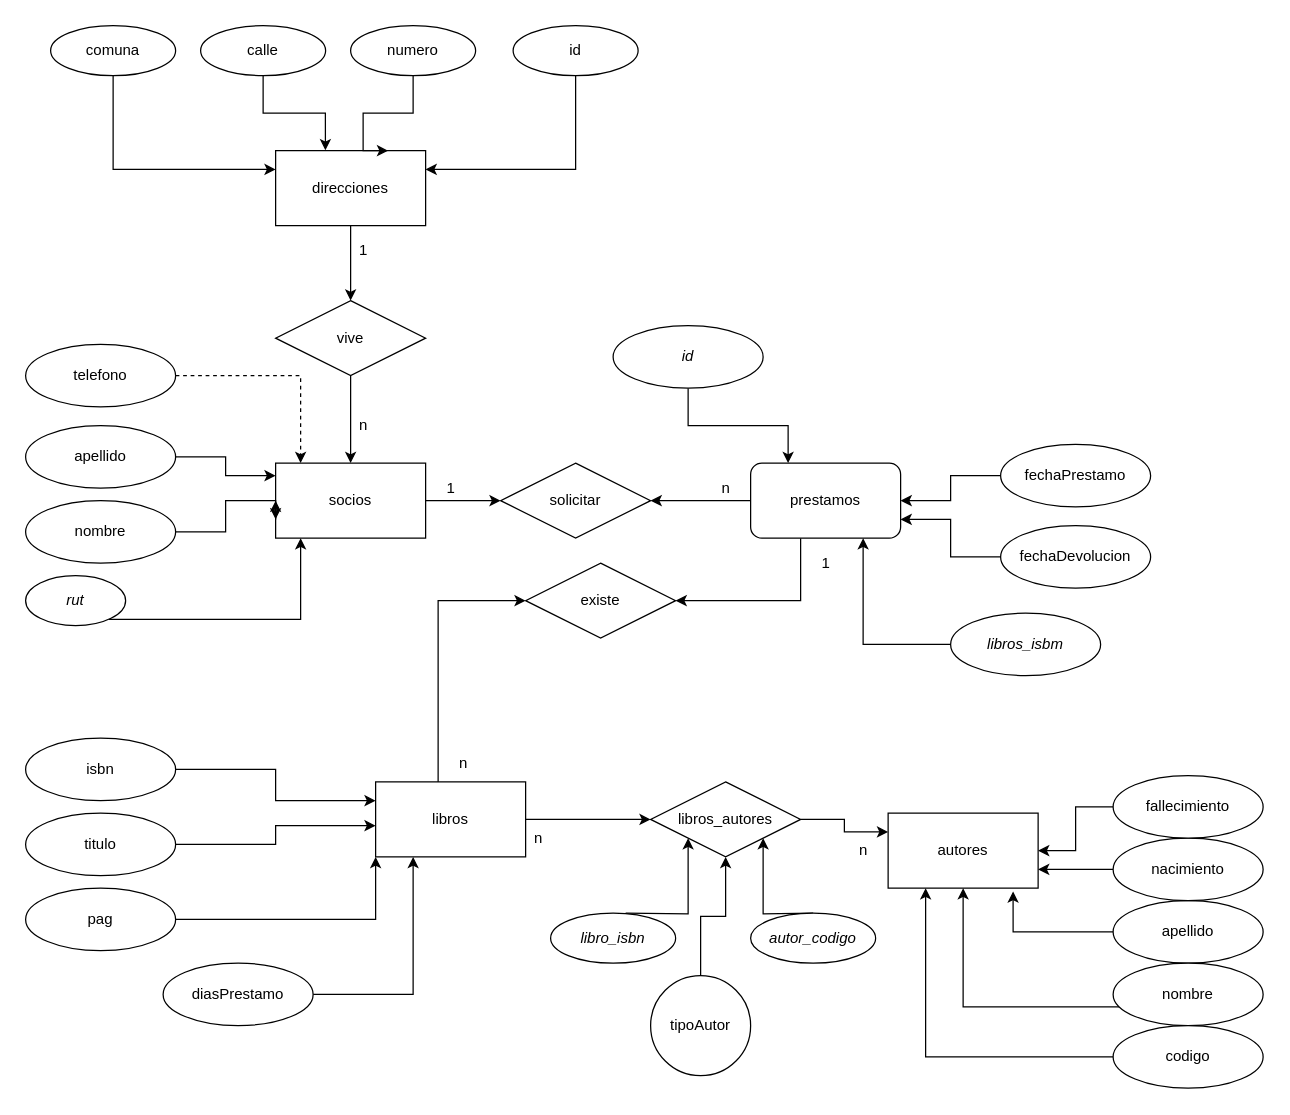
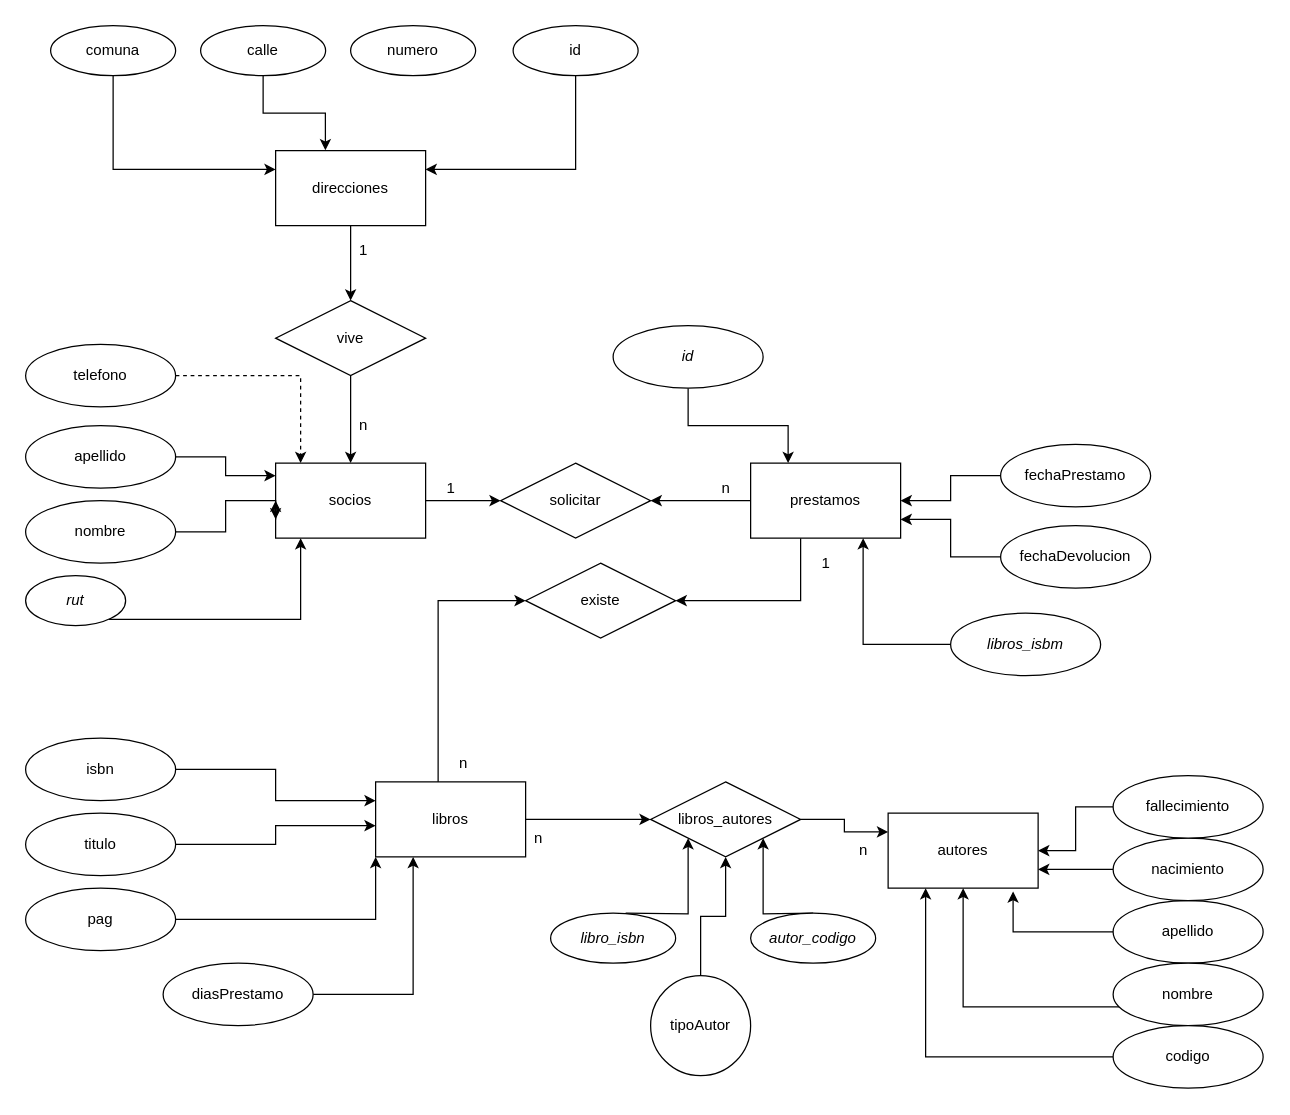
  <mxCell id="0" />
  <mxCell id="1" parent="0" />
  <mxCell id="2" style="edgeStyle=orthogonalEdgeStyle;rounded=0;orthogonalLoop=1;jettySize=auto;html=1;" parent="1" source="4" target="44" edge="1"><mxGeometry relative="1" as="geometry" /></mxCell>
  <mxCell id="3" style="edgeStyle=orthogonalEdgeStyle;rounded=0;orthogonalLoop=1;jettySize=auto;html=1;entryX=0;entryY=0.5;entryDx=0;entryDy=0;" parent="1" source="4" target="50" edge="1"><mxGeometry relative="1" as="geometry"><Array as="points"><mxPoint x="350" y="480" /></Array></mxGeometry></mxCell>
  <mxCell id="4" value="libros&lt;br&gt;" style="rounded=0;whiteSpace=wrap;html=1;" parent="1" vertex="1"><mxGeometry x="300" y="625" width="120" height="60" as="geometry" /></mxCell>
  <mxCell id="5" style="edgeStyle=orthogonalEdgeStyle;rounded=0;orthogonalLoop=1;jettySize=auto;html=1;entryX=1;entryY=0.5;entryDx=0;entryDy=0;" parent="1" source="7" target="47" edge="1"><mxGeometry relative="1" as="geometry" /></mxCell>
  <mxCell id="6" style="edgeStyle=orthogonalEdgeStyle;rounded=0;orthogonalLoop=1;jettySize=auto;html=1;entryX=1;entryY=0.5;entryDx=0;entryDy=0;" parent="1" source="7" target="50" edge="1"><mxGeometry relative="1" as="geometry"><Array as="points"><mxPoint x="640" y="480" /></Array></mxGeometry></mxCell>
- <mxCell id="7" value="prestamos&lt;br&gt;" style="whiteSpace=wrap;html=1;rounded=1;" parent="1" vertex="1"><mxGeometry x="600" y="370" width="120" height="60" as="geometry" /></mxCell>
+ <mxCell id="7" value="prestamos&lt;br&gt;" style="rounded=0;whiteSpace=wrap;html=1;" parent="1" vertex="1"><mxGeometry x="600" y="370" width="120" height="60" as="geometry" /></mxCell>
  <mxCell id="8" value="" style="edgeStyle=orthogonalEdgeStyle;rounded=0;orthogonalLoop=1;jettySize=auto;html=1;" parent="1" source="9" target="47" edge="1"><mxGeometry relative="1" as="geometry"><mxPoint x="380.118" y="390.059" as="targetPoint" /></mxGeometry></mxCell>
  <mxCell id="9" value="socios&lt;br&gt;" style="rounded=0;whiteSpace=wrap;html=1;" parent="1" vertex="1"><mxGeometry x="220" y="370" width="120" height="60" as="geometry" /></mxCell>
  <mxCell id="10" style="edgeStyle=orthogonalEdgeStyle;rounded=0;orthogonalLoop=1;jettySize=auto;html=1;entryX=0;entryY=0.75;entryDx=0;entryDy=0;" parent="1" source="11" target="9" edge="1"><mxGeometry relative="1" as="geometry"><Array as="points"><mxPoint x="180" y="425" /><mxPoint x="180" y="400" /><mxPoint x="220" y="400" /></Array></mxGeometry></mxCell>
  <mxCell id="11" value="nombre" style="ellipse;whiteSpace=wrap;html=1;" parent="1" vertex="1"><mxGeometry x="20" y="400" width="120" height="50" as="geometry" /></mxCell>
  <mxCell id="12" style="edgeStyle=orthogonalEdgeStyle;rounded=0;orthogonalLoop=1;jettySize=auto;html=1;" parent="1" source="13" target="9" edge="1"><mxGeometry relative="1" as="geometry"><Array as="points"><mxPoint x="240" y="495" /></Array></mxGeometry></mxCell>
  <mxCell id="13" value="&lt;i&gt;rut&lt;/i&gt;" style="ellipse;whiteSpace=wrap;html=1;" parent="1" vertex="1"><mxGeometry x="20" y="460" width="80" height="40" as="geometry" /></mxCell>
  <mxCell id="14" style="edgeStyle=orthogonalEdgeStyle;rounded=0;orthogonalLoop=1;jettySize=auto;html=1;dashed=1;" parent="1" source="15" target="9" edge="1"><mxGeometry relative="1" as="geometry"><Array as="points"><mxPoint x="240" y="300" /></Array></mxGeometry></mxCell>
  <mxCell id="15" value="telefono&lt;br&gt;" style="ellipse;whiteSpace=wrap;html=1;" parent="1" vertex="1"><mxGeometry x="20" y="275" width="120" height="50" as="geometry" /></mxCell>
  <mxCell id="16" style="edgeStyle=orthogonalEdgeStyle;rounded=0;orthogonalLoop=1;jettySize=auto;html=1;" parent="1" source="17" edge="1"><mxGeometry relative="1" as="geometry"><mxPoint x="220" y="380" as="targetPoint" /><Array as="points"><mxPoint x="180" y="365" /><mxPoint x="180" y="380" /><mxPoint x="220" y="380" /></Array></mxGeometry></mxCell>
  <mxCell id="17" value="apellido" style="ellipse;whiteSpace=wrap;html=1;" parent="1" vertex="1"><mxGeometry x="20" y="340" width="120" height="50" as="geometry" /></mxCell>
  <mxCell id="18" style="edgeStyle=orthogonalEdgeStyle;rounded=0;orthogonalLoop=1;jettySize=auto;html=1;entryX=0;entryY=0.25;entryDx=0;entryDy=0;" parent="1" source="19" target="4" edge="1"><mxGeometry relative="1" as="geometry" /></mxCell>
  <mxCell id="19" value="isbn" style="ellipse;whiteSpace=wrap;html=1;" parent="1" vertex="1"><mxGeometry x="20" y="590" width="120" height="50" as="geometry" /></mxCell>
  <mxCell id="20" style="edgeStyle=orthogonalEdgeStyle;rounded=0;orthogonalLoop=1;jettySize=auto;html=1;" parent="1" source="21" target="4" edge="1"><mxGeometry relative="1" as="geometry"><Array as="points"><mxPoint x="330" y="795" /></Array></mxGeometry></mxCell>
  <mxCell id="21" value="diasPrestamo&lt;br&gt;" style="ellipse;whiteSpace=wrap;html=1;" parent="1" vertex="1"><mxGeometry x="130" y="770" width="120" height="50" as="geometry" /></mxCell>
  <mxCell id="22" style="edgeStyle=orthogonalEdgeStyle;rounded=0;orthogonalLoop=1;jettySize=auto;html=1;" parent="1" source="23" edge="1"><mxGeometry relative="1" as="geometry"><mxPoint x="300" y="660" as="targetPoint" /><Array as="points"><mxPoint x="220" y="675" /><mxPoint x="220" y="660" /><mxPoint x="300" y="660" /></Array></mxGeometry></mxCell>
  <mxCell id="23" value="titulo" style="ellipse;whiteSpace=wrap;html=1;" parent="1" vertex="1"><mxGeometry x="20" y="650" width="120" height="50" as="geometry" /></mxCell>
  <mxCell id="24" style="edgeStyle=orthogonalEdgeStyle;rounded=0;orthogonalLoop=1;jettySize=auto;html=1;entryX=0;entryY=1;entryDx=0;entryDy=0;" parent="1" source="25" target="4" edge="1"><mxGeometry relative="1" as="geometry" /></mxCell>
  <mxCell id="25" value="pag" style="ellipse;whiteSpace=wrap;html=1;" parent="1" vertex="1"><mxGeometry x="20" y="710" width="120" height="50" as="geometry" /></mxCell>
  <mxCell id="26" style="edgeStyle=orthogonalEdgeStyle;rounded=0;orthogonalLoop=1;jettySize=auto;html=1;entryX=1;entryY=0.75;entryDx=0;entryDy=0;" parent="1" source="27" target="7" edge="1"><mxGeometry relative="1" as="geometry" /></mxCell>
  <mxCell id="27" value="fechaDevolucion" style="ellipse;whiteSpace=wrap;html=1;" parent="1" vertex="1"><mxGeometry x="800" y="420" width="120" height="50" as="geometry" /></mxCell>
  <mxCell id="28" style="edgeStyle=orthogonalEdgeStyle;rounded=0;orthogonalLoop=1;jettySize=auto;html=1;" parent="1" source="29" target="7" edge="1"><mxGeometry relative="1" as="geometry" /></mxCell>
  <mxCell id="29" value="fechaPrestamo" style="ellipse;whiteSpace=wrap;html=1;" parent="1" vertex="1"><mxGeometry x="800" y="355" width="120" height="50" as="geometry" /></mxCell>
  <mxCell id="30" value="autores&lt;br&gt;" style="rounded=0;whiteSpace=wrap;html=1;" parent="1" vertex="1"><mxGeometry x="710" y="650" width="120" height="60" as="geometry" /></mxCell>
  <mxCell id="31" style="edgeStyle=orthogonalEdgeStyle;rounded=0;orthogonalLoop=1;jettySize=auto;html=1;entryX=0.5;entryY=1;entryDx=0;entryDy=0;" parent="1" source="32" target="44" edge="1"><mxGeometry relative="1" as="geometry" /></mxCell>
  <mxCell id="32" value="tipoAutor&lt;br&gt;" style="ellipse;whiteSpace=wrap;html=1;" parent="1" vertex="1"><mxGeometry x="520" y="780" width="80" height="80" as="geometry" /></mxCell>
  <mxCell id="33" style="edgeStyle=orthogonalEdgeStyle;rounded=0;orthogonalLoop=1;jettySize=auto;html=1;entryX=0.833;entryY=1.044;entryDx=0;entryDy=0;entryPerimeter=0;" parent="1" source="34" target="30" edge="1"><mxGeometry relative="1" as="geometry" /></mxCell>
  <mxCell id="34" value="apellido" style="ellipse;whiteSpace=wrap;html=1;" parent="1" vertex="1"><mxGeometry x="890" y="720" width="120" height="50" as="geometry" /></mxCell>
  <mxCell id="35" style="edgeStyle=orthogonalEdgeStyle;rounded=0;orthogonalLoop=1;jettySize=auto;html=1;entryX=1;entryY=0.75;entryDx=0;entryDy=0;" parent="1" source="36" target="30" edge="1"><mxGeometry relative="1" as="geometry" /></mxCell>
  <mxCell id="36" value="nacimiento" style="ellipse;whiteSpace=wrap;html=1;" parent="1" vertex="1"><mxGeometry x="890" y="670" width="120" height="50" as="geometry" /></mxCell>
  <mxCell id="37" style="edgeStyle=orthogonalEdgeStyle;rounded=0;orthogonalLoop=1;jettySize=auto;html=1;" parent="1" source="38" target="30" edge="1"><mxGeometry relative="1" as="geometry"><Array as="points"><mxPoint x="770" y="805" /></Array></mxGeometry></mxCell>
  <mxCell id="38" value="nombre" style="ellipse;whiteSpace=wrap;html=1;" parent="1" vertex="1"><mxGeometry x="890" y="770" width="120" height="50" as="geometry" /></mxCell>
  <mxCell id="39" style="edgeStyle=orthogonalEdgeStyle;rounded=0;orthogonalLoop=1;jettySize=auto;html=1;entryX=0.25;entryY=1;entryDx=0;entryDy=0;" parent="1" source="40" target="30" edge="1"><mxGeometry relative="1" as="geometry"><Array as="points"><mxPoint x="740" y="810" /><mxPoint x="740" y="810" /></Array></mxGeometry></mxCell>
  <mxCell id="40" value="codigo" style="ellipse;whiteSpace=wrap;html=1;" parent="1" vertex="1"><mxGeometry x="890" y="820" width="120" height="50" as="geometry" /></mxCell>
  <mxCell id="41" style="edgeStyle=orthogonalEdgeStyle;rounded=0;orthogonalLoop=1;jettySize=auto;html=1;entryX=1;entryY=0.5;entryDx=0;entryDy=0;" parent="1" source="42" target="30" edge="1"><mxGeometry relative="1" as="geometry" /></mxCell>
  <mxCell id="42" value="fallecimiento" style="ellipse;whiteSpace=wrap;html=1;" parent="1" vertex="1"><mxGeometry x="890" y="620" width="120" height="50" as="geometry" /></mxCell>
  <mxCell id="43" style="edgeStyle=orthogonalEdgeStyle;rounded=0;orthogonalLoop=1;jettySize=auto;html=1;entryX=0;entryY=0.25;entryDx=0;entryDy=0;" parent="1" source="44" target="30" edge="1"><mxGeometry relative="1" as="geometry" /></mxCell>
  <mxCell id="44" value="libros_autores&lt;br&gt;" style="shape=rhombus;perimeter=rhombusPerimeter;whiteSpace=wrap;html=1;align=center;" parent="1" vertex="1"><mxGeometry x="520" y="625" width="120" height="60" as="geometry" /></mxCell>
  <mxCell id="45" value="n&lt;br&gt;" style="text;html=1;align=center;verticalAlign=middle;resizable=0;points=[];autosize=1;strokeColor=none;fillColor=none;" parent="1" vertex="1"><mxGeometry x="420" y="660" width="20" height="20" as="geometry" /></mxCell>
  <mxCell id="46" value="n&lt;br&gt;" style="text;html=1;align=center;verticalAlign=middle;resizable=0;points=[];autosize=1;strokeColor=none;fillColor=none;" parent="1" vertex="1"><mxGeometry x="680" y="670" width="20" height="20" as="geometry" /></mxCell>
  <mxCell id="47" value="solicitar" style="shape=rhombus;perimeter=rhombusPerimeter;whiteSpace=wrap;html=1;align=center;" parent="1" vertex="1"><mxGeometry x="400" y="370" width="120" height="60" as="geometry" /></mxCell>
  <mxCell id="48" value="n" style="text;html=1;align=center;verticalAlign=middle;resizable=0;points=[];autosize=1;strokeColor=none;fillColor=none;" parent="1" vertex="1"><mxGeometry x="570" y="380" width="20" height="20" as="geometry" /></mxCell>
  <mxCell id="49" value="1" style="text;html=1;align=center;verticalAlign=middle;resizable=0;points=[];autosize=1;strokeColor=none;fillColor=none;" parent="1" vertex="1"><mxGeometry x="350" y="380" width="20" height="20" as="geometry" /></mxCell>
  <mxCell id="50" value="existe" style="shape=rhombus;perimeter=rhombusPerimeter;whiteSpace=wrap;html=1;align=center;" parent="1" vertex="1"><mxGeometry x="420" y="450" width="120" height="60" as="geometry" /></mxCell>
  <mxCell id="51" style="edgeStyle=orthogonalEdgeStyle;rounded=0;orthogonalLoop=1;jettySize=auto;html=1;" parent="1" source="52" target="54" edge="1"><mxGeometry relative="1" as="geometry" /></mxCell>
  <mxCell id="52" value="direcciones" style="rounded=0;whiteSpace=wrap;html=1;" parent="1" vertex="1"><mxGeometry x="220" y="120" width="120" height="60" as="geometry" /></mxCell>
  <mxCell id="53" value="" style="edgeStyle=orthogonalEdgeStyle;rounded=0;orthogonalLoop=1;jettySize=auto;html=1;" parent="1" source="54" target="9" edge="1"><mxGeometry relative="1" as="geometry" /></mxCell>
  <mxCell id="54" value="vive" style="shape=rhombus;perimeter=rhombusPerimeter;whiteSpace=wrap;html=1;align=center;" parent="1" vertex="1"><mxGeometry x="220" y="240" width="120" height="60" as="geometry" /></mxCell>
  <mxCell id="55" value="1" style="text;html=1;align=center;verticalAlign=middle;resizable=0;points=[];autosize=1;strokeColor=none;fillColor=none;" parent="1" vertex="1"><mxGeometry x="280" y="190" width="20" height="20" as="geometry" /></mxCell>
  <mxCell id="56" value="n" style="text;html=1;align=center;verticalAlign=middle;resizable=0;points=[];autosize=1;strokeColor=none;fillColor=none;" parent="1" vertex="1"><mxGeometry x="280" width="20" height="20" as="geometry" y="330" /></mxCell>
  <mxCell id="57" value="n" style="text;html=1;align=center;verticalAlign=middle;resizable=0;points=[];autosize=1;strokeColor=none;fillColor=none;" parent="1" vertex="1"><mxGeometry x="360" y="600" width="20" height="20" as="geometry" /></mxCell>
  <mxCell id="58" value="1&lt;br&gt;" style="text;html=1;align=center;verticalAlign=middle;resizable=0;points=[];autosize=1;strokeColor=none;fillColor=none;" parent="1" vertex="1"><mxGeometry x="650" y="440" width="20" height="20" as="geometry" /></mxCell>
  <mxCell id="59" style="edgeStyle=orthogonalEdgeStyle;rounded=0;orthogonalLoop=1;jettySize=auto;html=1;entryX=0;entryY=1;entryDx=0;entryDy=0;" parent="1" target="44" edge="1"><mxGeometry relative="1" as="geometry"><mxPoint x="500" y="730" as="sourcePoint" /></mxGeometry></mxCell>
  <mxCell id="60" style="edgeStyle=orthogonalEdgeStyle;rounded=0;orthogonalLoop=1;jettySize=auto;html=1;entryX=1;entryY=1;entryDx=0;entryDy=0;" parent="1" target="44" edge="1"><mxGeometry relative="1" as="geometry"><mxPoint x="650" y="730" as="sourcePoint" /></mxGeometry></mxCell>
  <mxCell id="61" value="&lt;i&gt;autor_codigo&lt;/i&gt;" style="ellipse;whiteSpace=wrap;html=1;align=center;" parent="1" vertex="1"><mxGeometry x="600" y="730" width="100" height="40" as="geometry" /></mxCell>
  <mxCell id="62" value="&lt;i&gt;libro_isbn&lt;/i&gt;" style="ellipse;whiteSpace=wrap;html=1;align=center;" parent="1" vertex="1"><mxGeometry x="440" y="730" width="100" height="40" as="geometry" /></mxCell>
  <mxCell id="63" style="edgeStyle=orthogonalEdgeStyle;rounded=0;orthogonalLoop=1;jettySize=auto;html=1;entryX=1;entryY=0.25;entryDx=0;entryDy=0;" parent="1" source="64" target="52" edge="1"><mxGeometry relative="1" as="geometry"><Array as="points"><mxPoint x="460" y="135" /></Array></mxGeometry></mxCell>
  <mxCell id="64" value="id" style="ellipse;whiteSpace=wrap;html=1;align=center;" parent="1" vertex="1"><mxGeometry x="410" y="20" width="100" height="40" as="geometry" /></mxCell>
- <mxCell id="65" style="edgeStyle=orthogonalEdgeStyle;rounded=0;orthogonalLoop=1;jettySize=auto;html=1;entryX=0.75;entryY=0;entryDx=0;entryDy=0;" parent="1" source="66" target="52" edge="1"><mxGeometry relative="1" as="geometry"><Array as="points"><mxPoint x="330" y="90" /><mxPoint x="290" y="90" /><mxPoint x="290" y="120" /></Array></mxGeometry></mxCell>
  <mxCell id="66" value="numero" style="ellipse;whiteSpace=wrap;html=1;align=center;" parent="1" vertex="1"><mxGeometry x="280" y="20" width="100" height="40" as="geometry" /></mxCell>
  <mxCell id="67" style="edgeStyle=orthogonalEdgeStyle;rounded=0;orthogonalLoop=1;jettySize=auto;html=1;entryX=0.332;entryY=-0.004;entryDx=0;entryDy=0;entryPerimeter=0;" parent="1" source="68" target="52" edge="1"><mxGeometry relative="1" as="geometry"><Array as="points"><mxPoint x="210" y="90" /><mxPoint x="260" y="90" /></Array></mxGeometry></mxCell>
  <mxCell id="68" value="calle" style="ellipse;whiteSpace=wrap;html=1;align=center;" parent="1" vertex="1"><mxGeometry x="160" y="20" width="100" height="40" as="geometry" /></mxCell>
  <mxCell id="69" style="edgeStyle=orthogonalEdgeStyle;rounded=0;orthogonalLoop=1;jettySize=auto;html=1;entryX=0;entryY=0.25;entryDx=0;entryDy=0;" parent="1" source="70" target="52" edge="1"><mxGeometry relative="1" as="geometry"><Array as="points"><mxPoint x="90" y="135" /></Array></mxGeometry></mxCell>
  <mxCell id="70" value="comuna" style="ellipse;whiteSpace=wrap;html=1;align=center;" parent="1" vertex="1"><mxGeometry x="40" y="20" width="100" height="40" as="geometry" /></mxCell>
  <mxCell id="71" style="edgeStyle=orthogonalEdgeStyle;rounded=0;orthogonalLoop=1;jettySize=auto;html=1;exitX=0;exitY=0.75;exitDx=0;exitDy=0;entryX=0;entryY=0.5;entryDx=0;entryDy=0;" parent="1" source="9" target="9" edge="1"><mxGeometry relative="1" as="geometry"><Array as="points"><mxPoint x="220" y="400" /><mxPoint x="220" y="400" /></Array></mxGeometry></mxCell>
  <mxCell id="72" style="edgeStyle=orthogonalEdgeStyle;rounded=0;orthogonalLoop=1;jettySize=auto;html=1;entryX=0.25;entryY=0;entryDx=0;entryDy=0;" parent="1" source="73" target="7" edge="1"><mxGeometry relative="1" as="geometry" /></mxCell>
  <mxCell id="73" value="&lt;i&gt;id&lt;/i&gt;" style="ellipse;whiteSpace=wrap;html=1;" parent="1" vertex="1"><mxGeometry x="490" y="260" width="120" height="50" as="geometry" /></mxCell>
  <mxCell id="74" style="edgeStyle=orthogonalEdgeStyle;rounded=0;orthogonalLoop=1;jettySize=auto;html=1;entryX=0.75;entryY=1;entryDx=0;entryDy=0;" parent="1" source="75" target="7" edge="1"><mxGeometry relative="1" as="geometry" /></mxCell>
  <mxCell id="75" value="&lt;i&gt;libros_isbm&lt;/i&gt;" style="ellipse;whiteSpace=wrap;html=1;" parent="1" vertex="1"><mxGeometry x="760" y="490" width="120" height="50" as="geometry" /></mxCell>
